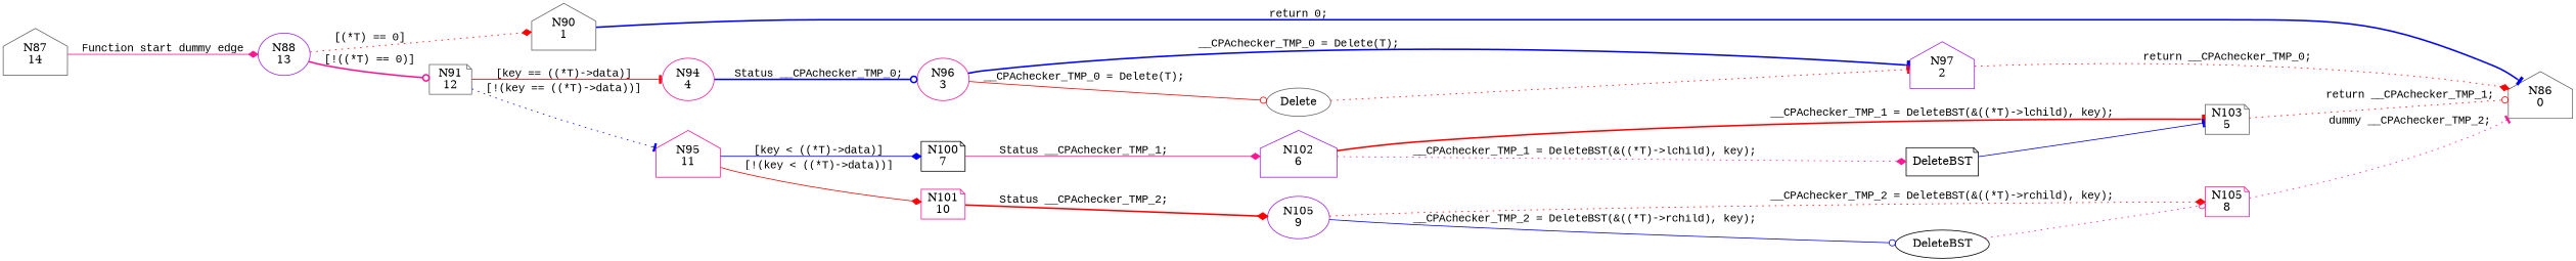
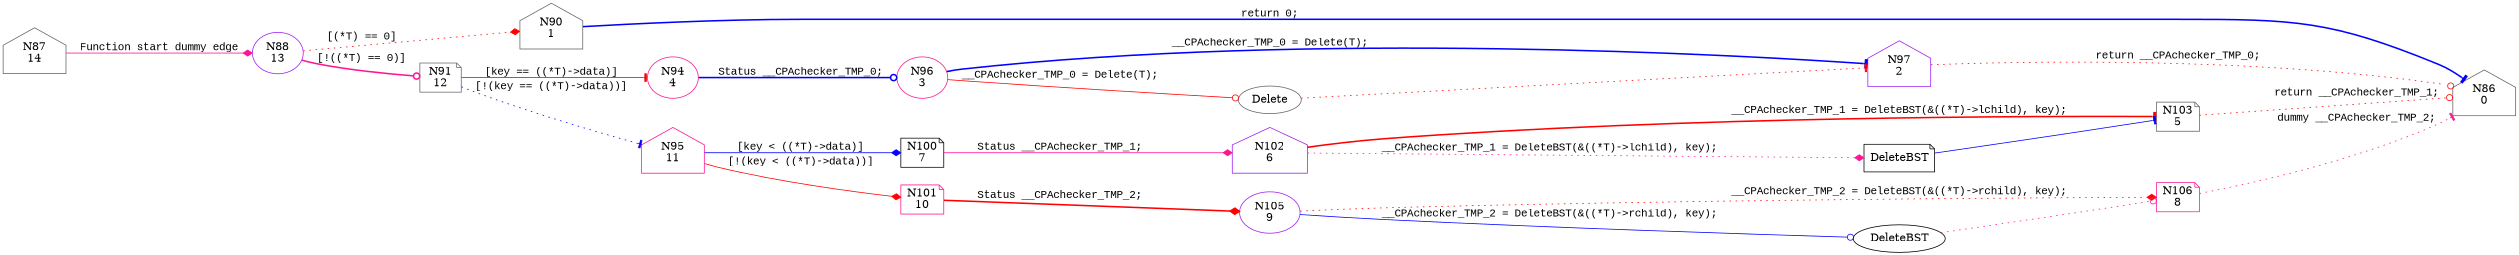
  digraph {
    rankdir=LR
    node [color=gray40 shape=house]
    edge [arrowhead=diamond color=red fontname="Courier New" style=dotted]
    n1 [label="N87\n14"]
    n2 [color=purple label="N88\n13" shape=ellipse]
    n3 [label="N90\n1"]
    n4 [label="N91\n12" shape=note]
    n5 [label="N86\n0"]
    n6 [color=deeppink label="N94\n4" shape=ellipse]
    n7 [color=deeppink label="N95\n11"]
    n8 [color=deeppink label="N96\n3" shape=ellipse]
    n9 [color=black label="N100\n7" shape=note]
    n10 [color=deeppink label="N101\n10" shape=note]
    n11 [color=purple label="N97\n2"]
    n12 [label=Delete shape=ellipse]
    n13 [color=purple label="N102\n6"]
    n14 [color=purple label="N105\n9" shape=ellipse]
    n15 [label="N103\n5" shape=note]
    n16 [color=black label=DeleteBST shape=note]
-   n17 [color=deeppink label="N105\n8" shape=note]
+   n17 [color=deeppink label="N106\n8" shape=note]
    n18 [color=black label=DeleteBST shape=ellipse]
    n1 -> n2 [color=deeppink label="Function start dummy edge" style=solid]
    n2 -> n3 [label="[(*T) == 0]"]
    n2 -> n4 [arrowhead=odot color=deeppink label="[!((*T) == 0)]" style=bold]
    n3 -> n5 [arrowhead=tee color=blue label="return 0;" style=bold]
    n4 -> n6 [arrowhead=tee label="[key == ((*T)->data)]" style=solid]
    n4 -> n7 [arrowhead=tee color=blue label="[!(key == ((*T)->data))]"]
    n6 -> n8 [arrowhead=odot color=blue label="Status __CPAchecker_TMP_0;" style=bold]
    n7 -> n9 [color=blue label="[key < ((*T)->data)]" style=solid]
    n7 -> n10 [label="[!(key < ((*T)->data))]" style=solid]
    n8 -> n11 [arrowhead=tee color=blue label="__CPAchecker_TMP_0 = Delete(T);" style=bold]
    n8 -> n12 [arrowhead=odot label="__CPAchecker_TMP_0 = Delete(T);" style=solid]
    n9 -> n13 [color=deeppink label="Status __CPAchecker_TMP_1;" style=solid]
    n10 -> n14 [label="Status __CPAchecker_TMP_2;" style=bold]
-   n11 -> n5 [label="return __CPAchecker_TMP_0;"]
+   n11 -> n5 [arrowhead=odot label="return __CPAchecker_TMP_0;"]
    n12 -> n11 [arrowhead=tee]
    n13 -> n15 [arrowhead=tee label="__CPAchecker_TMP_1 = DeleteBST(&((*T)->lchild), key);" style=bold]
    n13 -> n16 [color=deeppink label="__CPAchecker_TMP_1 = DeleteBST(&((*T)->lchild), key);"]
    n14 -> n17 [label="__CPAchecker_TMP_2 = DeleteBST(&((*T)->rchild), key);"]
    n14 -> n18 [arrowhead=odot color=blue label="__CPAchecker_TMP_2 = DeleteBST(&((*T)->rchild), key);" style=solid]
    n15 -> n5 [arrowhead=odot label="return __CPAchecker_TMP_1;"]
    n16 -> n15 [arrowhead=tee color=blue style=solid]
    n17 -> n5 [arrowhead=tee color=deeppink label="dummy __CPAchecker_TMP_2;"]
    n18 -> n17 [arrowhead=odot color=deeppink]
  }
